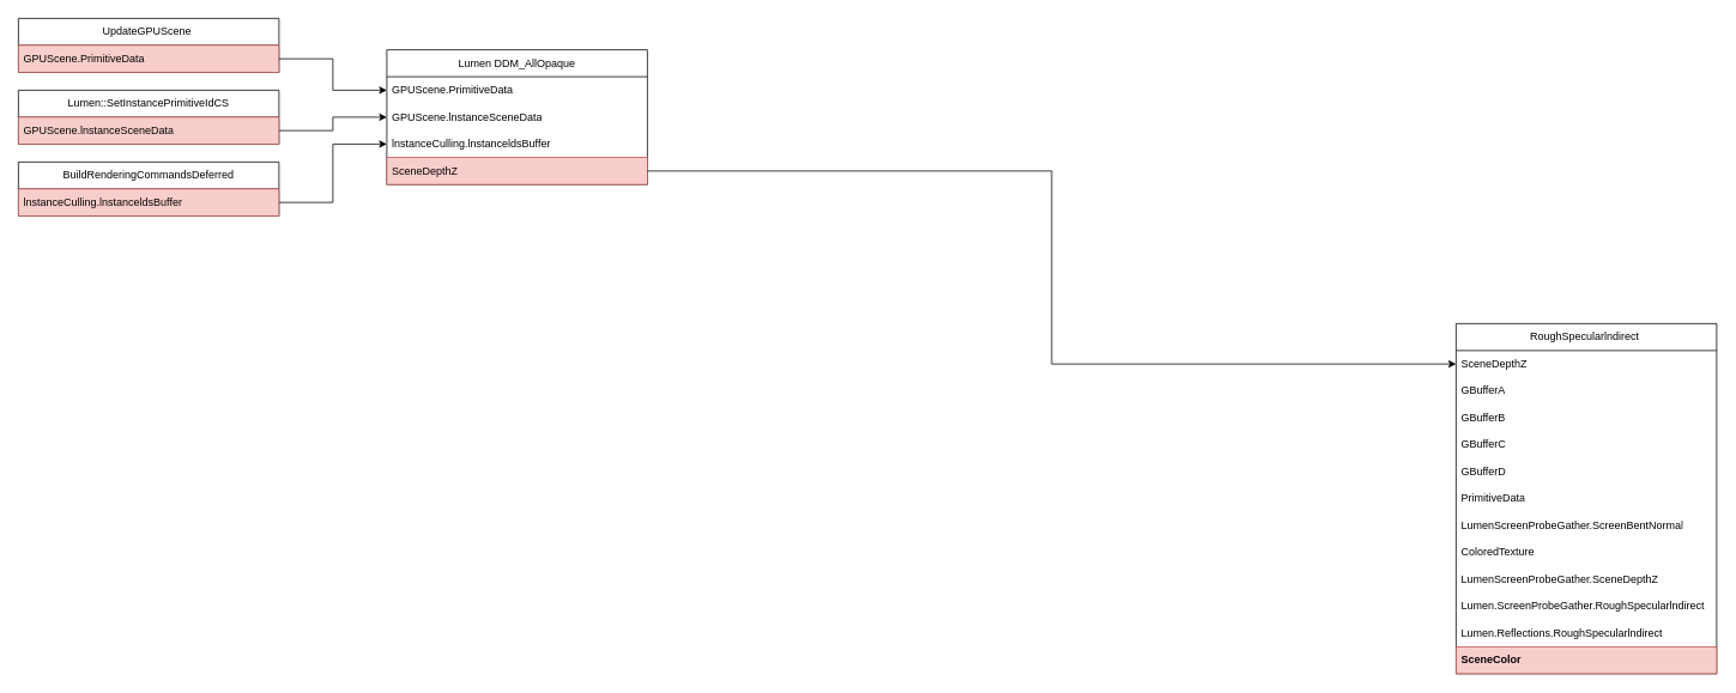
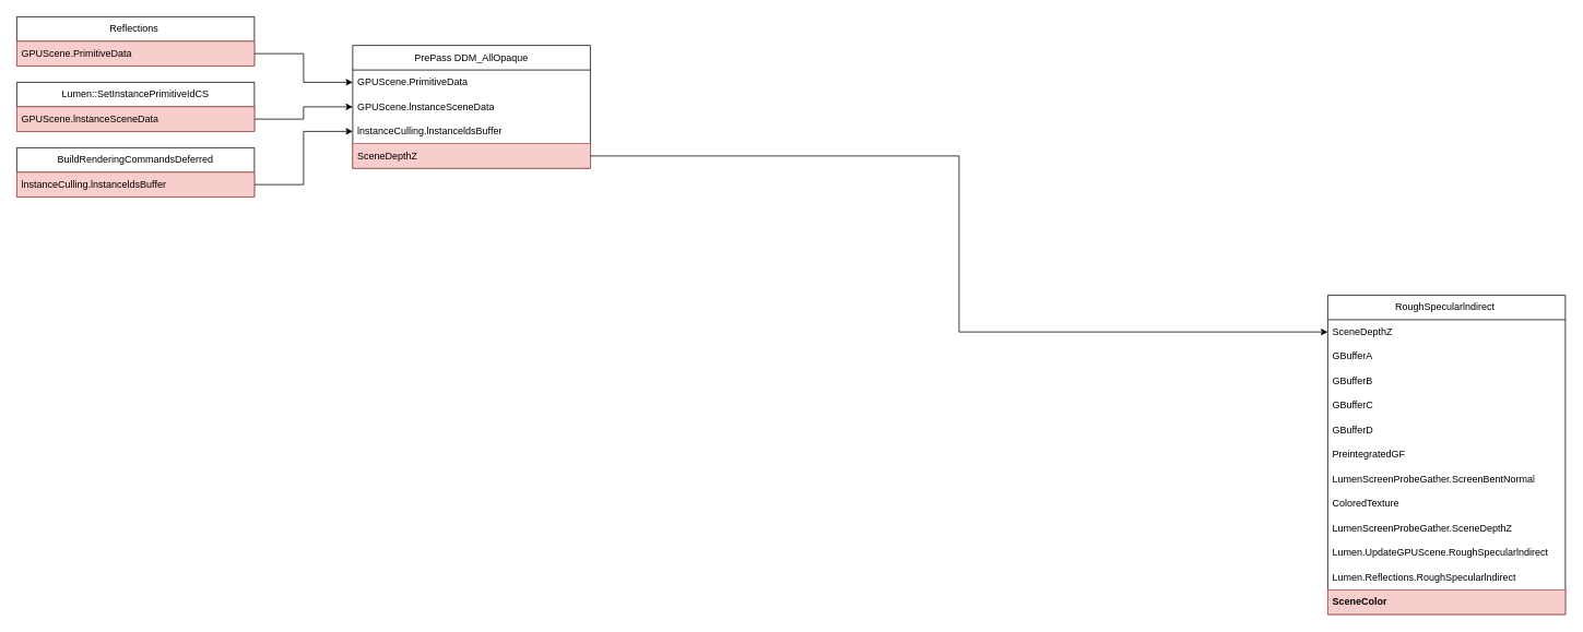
  <mxCell id="0" />
  <mxCell id="1" parent="0" />
  <mxCell id="2" value="RoughSpecularlndirect&amp;nbsp;" style="swimlane;fontStyle=0;childLayout=stackLayout;horizontal=1;startSize=30;horizontalStack=0;resizeParent=1;resizeParentMax=0;resizeLast=0;collapsible=1;marginBottom=0;whiteSpace=wrap;html=1;" vertex="1" parent="1"><mxGeometry x="1620" y="360" width="290" height="390" as="geometry" /></mxCell>
  <mxCell id="3" value="SceneDepthZ" style="text;strokeColor=none;fillColor=none;align=left;verticalAlign=middle;spacingLeft=4;spacingRight=4;overflow=hidden;points=[[0,0.5],[1,0.5]];portConstraint=eastwest;rotatable=0;whiteSpace=wrap;html=1;" vertex="1" parent="2"><mxGeometry y="30" width="290" height="30" as="geometry" /></mxCell>
  <mxCell id="4" value="GBufferA" style="text;strokeColor=none;fillColor=none;align=left;verticalAlign=middle;spacingLeft=4;spacingRight=4;overflow=hidden;points=[[0,0.5],[1,0.5]];portConstraint=eastwest;rotatable=0;whiteSpace=wrap;html=1;" vertex="1" parent="2"><mxGeometry y="60" width="290" height="30" as="geometry" /></mxCell>
  <mxCell id="5" value="GBufferB" style="text;strokeColor=none;fillColor=none;align=left;verticalAlign=middle;spacingLeft=4;spacingRight=4;overflow=hidden;points=[[0,0.5],[1,0.5]];portConstraint=eastwest;rotatable=0;whiteSpace=wrap;html=1;" vertex="1" parent="2"><mxGeometry y="90" width="290" height="30" as="geometry" /></mxCell>
  <mxCell id="6" value="GBufferC&amp;nbsp;" style="text;strokeColor=none;fillColor=none;align=left;verticalAlign=middle;spacingLeft=4;spacingRight=4;overflow=hidden;points=[[0,0.5],[1,0.5]];portConstraint=eastwest;rotatable=0;whiteSpace=wrap;html=1;" vertex="1" parent="2"><mxGeometry y="120" width="290" height="30" as="geometry" /></mxCell>
  <mxCell id="7" value="GBufferD&amp;nbsp;" style="text;strokeColor=none;fillColor=none;align=left;verticalAlign=middle;spacingLeft=4;spacingRight=4;overflow=hidden;points=[[0,0.5],[1,0.5]];portConstraint=eastwest;rotatable=0;whiteSpace=wrap;html=1;" vertex="1" parent="2"><mxGeometry y="150" width="290" height="30" as="geometry" /></mxCell>
- <mxCell id="8" value="PrimitiveData" style="text;strokeColor=none;fillColor=none;align=left;verticalAlign=middle;spacingLeft=4;spacingRight=4;overflow=hidden;points=[[0,0.5],[1,0.5]];portConstraint=eastwest;rotatable=0;whiteSpace=wrap;html=1;" vertex="1" parent="2"><mxGeometry y="180" width="290" height="30" as="geometry" /></mxCell>
+ <mxCell id="8" value="PreintegratedGF" style="text;strokeColor=none;fillColor=none;align=left;verticalAlign=middle;spacingLeft=4;spacingRight=4;overflow=hidden;points=[[0,0.5],[1,0.5]];portConstraint=eastwest;rotatable=0;whiteSpace=wrap;html=1;" vertex="1" parent="2"><mxGeometry y="180" width="290" height="30" as="geometry" /></mxCell>
  <mxCell id="9" value="LumenScreenProbeGather.ScreenBentNormal" style="text;strokeColor=none;fillColor=none;align=left;verticalAlign=middle;spacingLeft=4;spacingRight=4;overflow=hidden;points=[[0,0.5],[1,0.5]];portConstraint=eastwest;rotatable=0;whiteSpace=wrap;html=1;" vertex="1" parent="2"><mxGeometry y="210" width="290" height="30" as="geometry" /></mxCell>
  <mxCell id="10" value="ColoredTexture" style="text;strokeColor=none;fillColor=none;align=left;verticalAlign=middle;spacingLeft=4;spacingRight=4;overflow=hidden;points=[[0,0.5],[1,0.5]];portConstraint=eastwest;rotatable=0;whiteSpace=wrap;html=1;" vertex="1" parent="2"><mxGeometry y="240" width="290" height="30" as="geometry" /></mxCell>
  <mxCell id="11" value="LumenScreenProbeGather.SceneDepthZ" style="text;strokeColor=none;fillColor=none;align=left;verticalAlign=middle;spacingLeft=4;spacingRight=4;overflow=hidden;points=[[0,0.5],[1,0.5]];portConstraint=eastwest;rotatable=0;whiteSpace=wrap;html=1;" vertex="1" parent="2"><mxGeometry y="270" width="290" height="30" as="geometry" /></mxCell>
- <mxCell id="12" value="Lumen.ScreenProbeGather.RoughSpecularlndirect" style="text;strokeColor=none;fillColor=none;align=left;verticalAlign=middle;spacingLeft=4;spacingRight=4;overflow=hidden;points=[[0,0.5],[1,0.5]];portConstraint=eastwest;rotatable=0;whiteSpace=wrap;html=1;" vertex="1" parent="2"><mxGeometry y="300" width="290" height="30" as="geometry" /></mxCell>
+ <mxCell id="12" value="Lumen.UpdateGPUScene.RoughSpecularlndirect" style="text;strokeColor=none;fillColor=none;align=left;verticalAlign=middle;spacingLeft=4;spacingRight=4;overflow=hidden;points=[[0,0.5],[1,0.5]];portConstraint=eastwest;rotatable=0;whiteSpace=wrap;html=1;" vertex="1" parent="2"><mxGeometry y="300" width="290" height="30" as="geometry" /></mxCell>
  <mxCell id="13" value="Lumen.Reflections.RoughSpecularlndirect" style="text;strokeColor=none;fillColor=none;align=left;verticalAlign=middle;spacingLeft=4;spacingRight=4;overflow=hidden;points=[[0,0.5],[1,0.5]];portConstraint=eastwest;rotatable=0;whiteSpace=wrap;html=1;" vertex="1" parent="2"><mxGeometry y="330" width="290" height="30" as="geometry" /></mxCell>
  <mxCell id="14" value="&lt;b&gt;SceneColor&lt;/b&gt;" style="text;strokeColor=#b85450;fillColor=#f8cecc;align=left;verticalAlign=middle;spacingLeft=4;spacingRight=4;overflow=hidden;points=[[0,0.5],[1,0.5]];portConstraint=eastwest;rotatable=0;whiteSpace=wrap;html=1;" vertex="1" parent="2"><mxGeometry y="360" width="290" height="30" as="geometry" /></mxCell>
- <mxCell id="15" value="Lumen&amp;nbsp;DDM_AllOpaque" style="swimlane;fontStyle=0;childLayout=stackLayout;horizontal=1;startSize=30;horizontalStack=0;resizeParent=1;resizeParentMax=0;resizeLast=0;collapsible=1;marginBottom=0;whiteSpace=wrap;html=1;" vertex="1" parent="1"><mxGeometry x="430" y="55" width="290" height="150" as="geometry" /></mxCell>
+ <mxCell id="15" value="PrePass&amp;nbsp;DDM_AllOpaque" style="swimlane;fontStyle=0;childLayout=stackLayout;horizontal=1;startSize=30;horizontalStack=0;resizeParent=1;resizeParentMax=0;resizeLast=0;collapsible=1;marginBottom=0;whiteSpace=wrap;html=1;" vertex="1" parent="1"><mxGeometry x="430" y="55" width="290" height="150" as="geometry" /></mxCell>
  <mxCell id="16" value="GPUScene.PrimitiveData" style="text;align=left;verticalAlign=middle;spacingLeft=4;spacingRight=4;overflow=hidden;points=[[0,0.5],[1,0.5]];portConstraint=eastwest;rotatable=0;whiteSpace=wrap;html=1;" vertex="1" parent="15"><mxGeometry y="30" width="290" height="30" as="geometry" /></mxCell>
  <mxCell id="17" value="GPUScene.lnstanceSceneData" style="text;align=left;verticalAlign=middle;spacingLeft=4;spacingRight=4;overflow=hidden;points=[[0,0.5],[1,0.5]];portConstraint=eastwest;rotatable=0;whiteSpace=wrap;html=1;" vertex="1" parent="15"><mxGeometry y="60" width="290" height="30" as="geometry" /></mxCell>
  <mxCell id="18" value="lnstanceCulling.lnstanceldsBuffer" style="text;align=left;verticalAlign=middle;spacingLeft=4;spacingRight=4;overflow=hidden;points=[[0,0.5],[1,0.5]];portConstraint=eastwest;rotatable=0;whiteSpace=wrap;html=1;" vertex="1" parent="15"><mxGeometry y="90" width="290" height="30" as="geometry" /></mxCell>
  <mxCell id="19" value="SceneDepthZ" style="text;strokeColor=#b85450;fillColor=#f8cecc;align=left;verticalAlign=middle;spacingLeft=4;spacingRight=4;overflow=hidden;points=[[0,0.5],[1,0.5]];portConstraint=eastwest;rotatable=0;whiteSpace=wrap;html=1;" vertex="1" parent="15"><mxGeometry y="120" width="290" height="30" as="geometry" /></mxCell>
- <mxCell id="20" value="UpdateGPUScene&amp;nbsp;" style="swimlane;fontStyle=0;childLayout=stackLayout;horizontal=1;startSize=30;horizontalStack=0;resizeParent=1;resizeParentMax=0;resizeLast=0;collapsible=1;marginBottom=0;whiteSpace=wrap;html=1;" vertex="1" parent="1"><mxGeometry x="20" y="20" width="290" height="60" as="geometry" /></mxCell>
+ <mxCell id="20" value="Reflections&amp;nbsp;" style="swimlane;fontStyle=0;childLayout=stackLayout;horizontal=1;startSize=30;horizontalStack=0;resizeParent=1;resizeParentMax=0;resizeLast=0;collapsible=1;marginBottom=0;whiteSpace=wrap;html=1;" vertex="1" parent="1"><mxGeometry x="20" y="20" width="290" height="60" as="geometry" /></mxCell>
  <mxCell id="21" value="GPUScene.PrimitiveData" style="text;strokeColor=#b85450;fillColor=#f8cecc;align=left;verticalAlign=middle;spacingLeft=4;spacingRight=4;overflow=hidden;points=[[0,0.5],[1,0.5]];portConstraint=eastwest;rotatable=0;whiteSpace=wrap;html=1;" vertex="1" parent="20"><mxGeometry y="30" width="290" height="30" as="geometry" /></mxCell>
  <mxCell id="22" style="edgeStyle=orthogonalEdgeStyle;rounded=0;orthogonalLoop=1;jettySize=auto;html=1;exitX=1;exitY=0.75;exitDx=0;exitDy=0;entryX=0;entryY=0.5;entryDx=0;entryDy=0;" edge="1" parent="1" source="23" target="17"><mxGeometry relative="1" as="geometry" /></mxCell>
  <mxCell id="23" value="Lumen::SetInstancePrimitiveIdCS" style="swimlane;fontStyle=0;childLayout=stackLayout;horizontal=1;startSize=30;horizontalStack=0;resizeParent=1;resizeParentMax=0;resizeLast=0;collapsible=1;marginBottom=0;whiteSpace=wrap;html=1;" vertex="1" parent="1"><mxGeometry x="20" y="100" width="290" height="60" as="geometry" /></mxCell>
  <mxCell id="24" value="GPUScene.lnstanceSceneData" style="text;strokeColor=#b85450;fillColor=#f8cecc;align=left;verticalAlign=middle;spacingLeft=4;spacingRight=4;overflow=hidden;points=[[0,0.5],[1,0.5]];portConstraint=eastwest;rotatable=0;whiteSpace=wrap;html=1;" vertex="1" parent="23"><mxGeometry y="30" width="290" height="30" as="geometry" /></mxCell>
  <mxCell id="25" style="edgeStyle=orthogonalEdgeStyle;rounded=0;orthogonalLoop=1;jettySize=auto;html=1;exitX=1;exitY=0.75;exitDx=0;exitDy=0;entryX=0;entryY=0.5;entryDx=0;entryDy=0;" edge="1" parent="1" source="26" target="18"><mxGeometry relative="1" as="geometry" /></mxCell>
  <mxCell id="26" value="BuildRenderingCommandsDeferred" style="swimlane;fontStyle=0;childLayout=stackLayout;horizontal=1;startSize=30;horizontalStack=0;resizeParent=1;resizeParentMax=0;resizeLast=0;collapsible=1;marginBottom=0;whiteSpace=wrap;html=1;" vertex="1" parent="1"><mxGeometry x="20" y="180" width="290" height="60" as="geometry" /></mxCell>
  <mxCell id="27" value="lnstanceCulling.lnstanceldsBuffer" style="text;strokeColor=#b85450;fillColor=#f8cecc;align=left;verticalAlign=middle;spacingLeft=4;spacingRight=4;overflow=hidden;points=[[0,0.5],[1,0.5]];portConstraint=eastwest;rotatable=0;whiteSpace=wrap;html=1;" vertex="1" parent="26"><mxGeometry y="30" width="290" height="30" as="geometry" /></mxCell>
  <mxCell id="28" style="edgeStyle=orthogonalEdgeStyle;rounded=0;orthogonalLoop=1;jettySize=auto;html=1;entryX=0;entryY=0.5;entryDx=0;entryDy=0;" edge="1" parent="1" source="21" target="16"><mxGeometry relative="1" as="geometry" /></mxCell>
  <mxCell id="29" style="edgeStyle=orthogonalEdgeStyle;rounded=0;orthogonalLoop=1;jettySize=auto;html=1;" edge="1" parent="1" source="19" target="3"><mxGeometry relative="1" as="geometry" /></mxCell>
